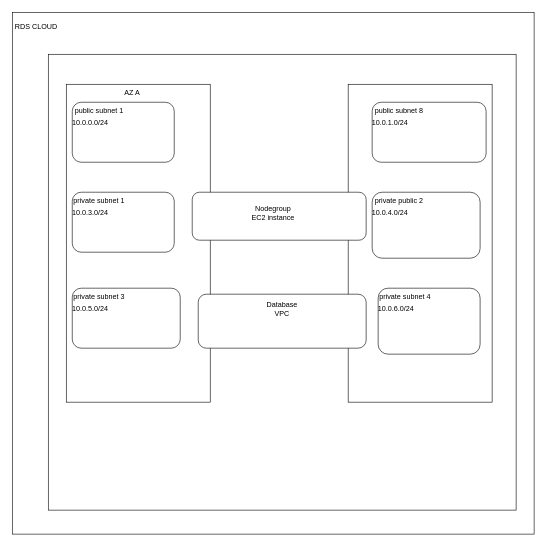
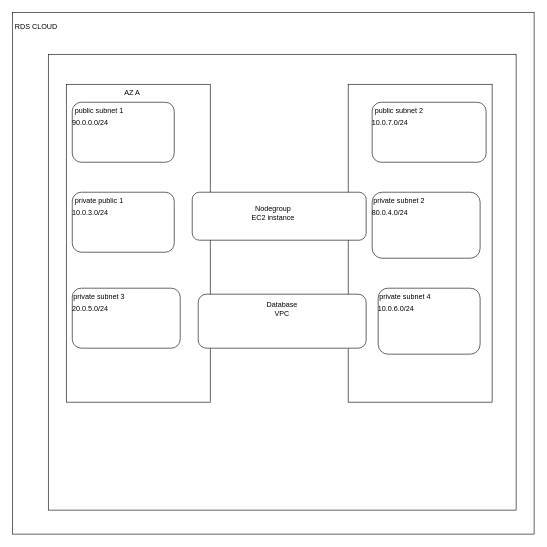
  <mxCell id="0" />
  <mxCell id="1" parent="0" />
  <mxCell id="2" value="" style="rounded=0;whiteSpace=wrap;html=1;" vertex="1" parent="1"><mxGeometry x="20" y="20" width="870" height="870" as="geometry" /></mxCell>
  <mxCell id="3" value="" style="rounded=0;whiteSpace=wrap;html=1;" vertex="1" parent="1"><mxGeometry x="80" y="90" width="780" height="760" as="geometry" /></mxCell>
  <mxCell id="4" value="" style="rounded=0;whiteSpace=wrap;html=1;direction=south;fontStyle=3" vertex="1" parent="1"><mxGeometry x="110" y="140" width="240" height="530" as="geometry" /></mxCell>
  <mxCell id="5" value="" style="rounded=0;whiteSpace=wrap;html=1;direction=south;" vertex="1" parent="1"><mxGeometry x="580" y="140" width="240" height="530" as="geometry" /></mxCell>
  <mxCell id="6" value="" style="rounded=1;whiteSpace=wrap;html=1;" vertex="1" parent="1"><mxGeometry x="120" y="170" width="170" height="100" as="geometry" /></mxCell>
  <mxCell id="7" value="" style="rounded=1;whiteSpace=wrap;html=1;" vertex="1" parent="1"><mxGeometry x="120" y="320" width="170" height="100" as="geometry" /></mxCell>
  <mxCell id="8" value="" style="rounded=1;whiteSpace=wrap;html=1;" vertex="1" parent="1"><mxGeometry x="120" y="480" width="180" height="100" as="geometry" /></mxCell>
  <mxCell id="9" value="" style="rounded=1;whiteSpace=wrap;html=1;" vertex="1" parent="1"><mxGeometry x="620" y="170" width="190" height="100" as="geometry" /></mxCell>
  <mxCell id="10" value="" style="rounded=1;whiteSpace=wrap;html=1;" vertex="1" parent="1"><mxGeometry x="620" y="320" width="180" height="110" as="geometry" /></mxCell>
  <mxCell id="11" value="" style="rounded=1;whiteSpace=wrap;html=1;" vertex="1" parent="1"><mxGeometry x="630" y="480" width="170" height="110" as="geometry" /></mxCell>
  <mxCell id="12" value="AZ A" style="text;html=1;strokeColor=none;fillColor=none;align=center;verticalAlign=middle;whiteSpace=wrap;rounded=0;" vertex="1" parent="1"><mxGeometry x="170" y="140" width="100" height="30" as="geometry" /></mxCell>
  <mxCell id="13" value="RDS CLOUD" style="text;html=1;strokeColor=none;fillColor=none;align=center;verticalAlign=middle;whiteSpace=wrap;rounded=0;" vertex="1" parent="1"><mxGeometry x="20" y="30" width="80" height="30" as="geometry" /></mxCell>
  <mxCell id="14" value="public subnet 1" style="text;html=1;strokeColor=none;fillColor=none;align=center;verticalAlign=middle;whiteSpace=wrap;rounded=0;" vertex="1" parent="1"><mxGeometry x="120" y="170" width="90" height="30" as="geometry" /></mxCell>
- <mxCell id="15" value="10.0.0.0/24&lt;br&gt;" style="text;html=1;strokeColor=none;fillColor=none;align=center;verticalAlign=middle;whiteSpace=wrap;rounded=0;" vertex="1" parent="1"><mxGeometry x="120" y="190" width="60" height="30" as="geometry" /></mxCell>
- <mxCell id="16" value="private subnet 1" style="text;html=1;strokeColor=none;fillColor=none;align=center;verticalAlign=middle;whiteSpace=wrap;rounded=0;" vertex="1" parent="1"><mxGeometry x="120" y="320" width="90" height="30" as="geometry" /></mxCell>
+ <mxCell id="15" value="90.0.0.0/24&lt;br&gt;" style="text;html=1;strokeColor=none;fillColor=none;align=center;verticalAlign=middle;whiteSpace=wrap;rounded=0;" vertex="1" parent="1"><mxGeometry x="120" y="190" width="60" height="30" as="geometry" /></mxCell>
+ <mxCell id="16" value="private public 1" style="text;html=1;strokeColor=none;fillColor=none;align=center;verticalAlign=middle;whiteSpace=wrap;rounded=0;" vertex="1" parent="1"><mxGeometry x="120" y="320" width="90" height="30" as="geometry" /></mxCell>
  <mxCell id="17" value="10.0.3.0/24" style="text;html=1;strokeColor=none;fillColor=none;align=center;verticalAlign=middle;whiteSpace=wrap;rounded=0;" vertex="1" parent="1"><mxGeometry x="120" y="340" width="60" height="30" as="geometry" /></mxCell>
  <mxCell id="18" value="private subnet 3" style="text;html=1;strokeColor=none;fillColor=none;align=center;verticalAlign=middle;whiteSpace=wrap;rounded=0;" vertex="1" parent="1"><mxGeometry x="120" y="480" width="90" height="30" as="geometry" /></mxCell>
- <mxCell id="19" value="10.0.5.0/24" style="text;html=1;strokeColor=none;fillColor=none;align=center;verticalAlign=middle;whiteSpace=wrap;rounded=0;" vertex="1" parent="1"><mxGeometry x="120" y="500" width="60" height="30" as="geometry" /></mxCell>
- <mxCell id="20" value="public subnet 8" style="text;html=1;strokeColor=none;fillColor=none;align=center;verticalAlign=middle;whiteSpace=wrap;rounded=0;" vertex="1" parent="1"><mxGeometry x="620" y="170" width="90" height="30" as="geometry" /></mxCell>
- <mxCell id="21" value="10.0.1.0/24" style="text;html=1;strokeColor=none;fillColor=none;align=center;verticalAlign=middle;whiteSpace=wrap;rounded=0;" vertex="1" parent="1"><mxGeometry x="620" y="190" width="60" height="30" as="geometry" /></mxCell>
- <mxCell id="22" value="private public 2" style="text;html=1;strokeColor=none;fillColor=none;align=center;verticalAlign=middle;whiteSpace=wrap;rounded=0;" vertex="1" parent="1"><mxGeometry x="620" y="320" width="90" height="30" as="geometry" /></mxCell>
- <mxCell id="23" value="10.0.4.0/24" style="text;html=1;strokeColor=none;fillColor=none;align=center;verticalAlign=middle;whiteSpace=wrap;rounded=0;" vertex="1" parent="1"><mxGeometry x="620" y="340" width="60" height="30" as="geometry" /></mxCell>
+ <mxCell id="19" value="20.0.5.0/24" style="text;html=1;strokeColor=none;fillColor=none;align=center;verticalAlign=middle;whiteSpace=wrap;rounded=0;" vertex="1" parent="1"><mxGeometry x="120" y="500" width="60" height="30" as="geometry" /></mxCell>
+ <mxCell id="20" value="public subnet 2" style="text;html=1;strokeColor=none;fillColor=none;align=center;verticalAlign=middle;whiteSpace=wrap;rounded=0;" vertex="1" parent="1"><mxGeometry x="620" y="170" width="90" height="30" as="geometry" /></mxCell>
+ <mxCell id="21" value="10.0.7.0/24" style="text;html=1;strokeColor=none;fillColor=none;align=center;verticalAlign=middle;whiteSpace=wrap;rounded=0;" vertex="1" parent="1"><mxGeometry x="620" y="190" width="60" height="30" as="geometry" /></mxCell>
+ <mxCell id="22" value="private subnet 2" style="text;html=1;strokeColor=none;fillColor=none;align=center;verticalAlign=middle;whiteSpace=wrap;rounded=0;" vertex="1" parent="1"><mxGeometry x="620" y="320" width="90" height="30" as="geometry" /></mxCell>
+ <mxCell id="23" value="80.0.4.0/24" style="text;html=1;strokeColor=none;fillColor=none;align=center;verticalAlign=middle;whiteSpace=wrap;rounded=0;" vertex="1" parent="1"><mxGeometry x="620" y="340" width="60" height="30" as="geometry" /></mxCell>
  <mxCell id="24" value="private subnet 4" style="text;html=1;strokeColor=none;fillColor=none;align=center;verticalAlign=middle;whiteSpace=wrap;rounded=0;" vertex="1" parent="1"><mxGeometry x="630" y="480" width="90" height="30" as="geometry" /></mxCell>
  <mxCell id="25" value="10.0.6.0/24" style="text;html=1;strokeColor=none;fillColor=none;align=center;verticalAlign=middle;whiteSpace=wrap;rounded=0;" vertex="1" parent="1"><mxGeometry x="630" y="500" width="60" height="30" as="geometry" /></mxCell>
  <mxCell id="26" value="" style="rounded=1;whiteSpace=wrap;html=1;" vertex="1" parent="1"><mxGeometry x="320" y="320" width="290" height="80" as="geometry" /></mxCell>
  <mxCell id="27" value="Nodegroup&lt;br&gt;EC2 instance" style="text;html=1;strokeColor=none;fillColor=none;align=center;verticalAlign=middle;whiteSpace=wrap;rounded=0;" vertex="1" parent="1"><mxGeometry x="410" y="340" width="90" height="30" as="geometry" /></mxCell>
  <mxCell id="28" value="" style="rounded=1;whiteSpace=wrap;html=1;" vertex="1" parent="1"><mxGeometry x="330" y="490" width="280" height="90" as="geometry" /></mxCell>
  <mxCell id="29" value="Database VPC" style="text;html=1;strokeColor=none;fillColor=none;align=center;verticalAlign=middle;whiteSpace=wrap;rounded=0;" vertex="1" parent="1"><mxGeometry x="440" y="500" width="60" height="30" as="geometry" /></mxCell>
